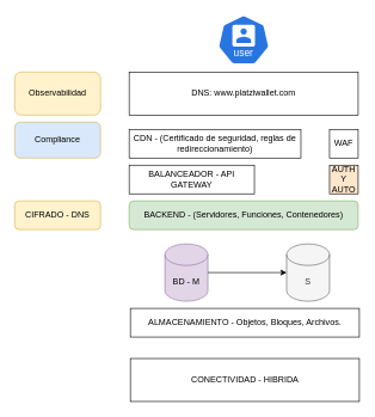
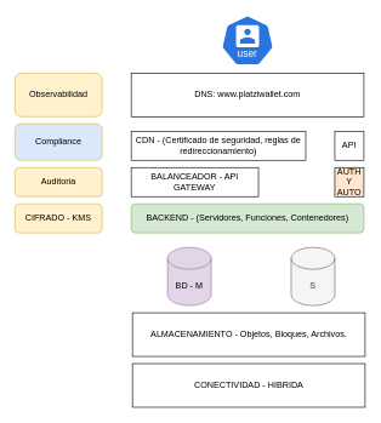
  <mxCell id="0" />
  <mxCell id="1" parent="0" />
  <mxCell id="2" value="" style="aspect=fixed;sketch=0;html=1;dashed=0;whitespace=wrap;fillColor=#2875E2;strokeColor=#ffffff;points=[[0.005,0.63,0],[0.1,0.2,0],[0.9,0.2,0],[0.5,0,0],[0.995,0.63,0],[0.72,0.99,0],[0.5,1,0],[0.28,0.99,0]];shape=mxgraph.kubernetes.icon2;kubernetesLabel=1;prIcon=user" vertex="1" parent="1"><mxGeometry x="303.54" y="20" width="72.92" height="70" as="geometry" /></mxCell>
  <mxCell id="3" value="DNS: www.platziwallet.com" style="rounded=0;whiteSpace=wrap;html=1;" vertex="1" parent="1"><mxGeometry x="180" y="100" width="320" height="60" as="geometry" /></mxCell>
  <mxCell id="4" value="CDN - (Certificado de seguridad, reglas de redireccionamiento)" style="rounded=0;whiteSpace=wrap;html=1;" vertex="1" parent="1"><mxGeometry x="180" y="180" width="240" height="40" as="geometry" /></mxCell>
- <mxCell id="5" value="WAF" style="whiteSpace=wrap;html=1;aspect=fixed;" vertex="1" parent="1"><mxGeometry x="460" y="180" width="40" height="40" as="geometry" /></mxCell>
+ <mxCell id="5" value="API" style="whiteSpace=wrap;html=1;aspect=fixed;" vertex="1" parent="1"><mxGeometry x="460" y="180" width="40" height="40" as="geometry" /></mxCell>
  <mxCell id="6" value="BALANCEADOR - API GATEWAY" style="rounded=0;whiteSpace=wrap;html=1;" vertex="1" parent="1"><mxGeometry x="180" y="230" width="175" height="40" as="geometry" /></mxCell>
  <mxCell id="7" value="AUTH Y AUTO" style="whiteSpace=wrap;html=1;aspect=fixed;fillColor=#ffe6cc;" vertex="1" parent="1"><mxGeometry x="460" y="230" width="40" height="40" as="geometry" /></mxCell>
  <mxCell id="8" value="BACKEND - (Servidores, Funciones, Contenedores)" style="whiteSpace=wrap;html=1;fillColor=#d5e8d4;strokeColor=#82b366;rounded=1;" vertex="1" parent="1"><mxGeometry x="180" y="280" width="320" height="40" as="geometry" /></mxCell>
  <mxCell id="9" value="Observabilidad" style="rounded=1;whiteSpace=wrap;html=1;fillColor=#fff2cc;strokeColor=#d6b656;" vertex="1" parent="1"><mxGeometry x="20" y="100" width="120" height="60" as="geometry" /></mxCell>
  <mxCell id="10" value="Compliance" style="rounded=1;whiteSpace=wrap;html=1;fillColor=#dae8fc;strokeColor=#d6b656;" vertex="1" parent="1"><mxGeometry x="20" y="170" width="120" height="50" as="geometry" /></mxCell>
- <mxCell id="12" value="CIFRADO - DNS" style="rounded=1;whiteSpace=wrap;html=1;fillColor=#fff2cc;strokeColor=#d6b656;" vertex="1" parent="1"><mxGeometry x="20" y="280" width="120" height="40" as="geometry" /></mxCell>
+ <mxCell id="11" value="Auditoria" style="rounded=1;whiteSpace=wrap;html=1;fillColor=#fff2cc;strokeColor=#d6b656;" vertex="1" parent="1"><mxGeometry x="20" y="230" width="120" height="40" as="geometry" /></mxCell>
+ <mxCell id="12" value="CIFRADO - KMS" style="rounded=1;whiteSpace=wrap;html=1;fillColor=#fff2cc;strokeColor=#d6b656;" vertex="1" parent="1"><mxGeometry x="20" y="280" width="120" height="40" as="geometry" /></mxCell>
  <mxCell id="13" value="BD - M" style="shape=cylinder3;whiteSpace=wrap;html=1;boundedLbl=1;backgroundOutline=1;size=15;fillColor=#e1d5e7;strokeColor=#9673a6;" vertex="1" parent="1"><mxGeometry x="230" y="340" width="60" height="80" as="geometry" /></mxCell>
  <mxCell id="14" value="S" style="shape=cylinder3;whiteSpace=wrap;html=1;boundedLbl=1;backgroundOutline=1;size=15;fillColor=#f5f5f5;fontColor=#333333;strokeColor=#666666;" vertex="1" parent="1"><mxGeometry x="400" y="340" width="60" height="80" as="geometry" /></mxCell>
- <mxCell id="15" value="" style="endArrow=classic;html=1;rounded=0;exitX=1;exitY=0.5;exitDx=0;exitDy=0;exitPerimeter=0;entryX=0;entryY=0.5;entryDx=0;entryDy=0;entryPerimeter=0;" edge="1" parent="1" source="13" target="14"><mxGeometry width="50" height="50" relative="1" as="geometry"><mxPoint x="380" y="170" as="sourcePoint" /><mxPoint x="420" y="130" as="targetPoint" /><Array as="points"><mxPoint x="350" y="380" /></Array></mxGeometry></mxCell>
- <mxCell id="16" value="ALMACENAMIENTO - Objetos, Bloques, Archivos." style="rounded=0;whiteSpace=wrap;html=1;" vertex="1" parent="1"><mxGeometry x="181.66" y="430" width="320" height="40" as="geometry" /></mxCell>
+ <mxCell id="16" value="ALMACENAMIENTO - Objetos, Bloques, Archivos." style="rounded=0;whiteSpace=wrap;html=1;" vertex="1" parent="1"><mxGeometry x="181.66" y="430" width="320" height="60" as="geometry" /></mxCell>
  <mxCell id="17" value="CONECTIVIDAD - HIBRIDA" style="rounded=0;whiteSpace=wrap;html=1;" vertex="1" parent="1"><mxGeometry x="181.66" y="500" width="320" height="60" as="geometry" /></mxCell>
